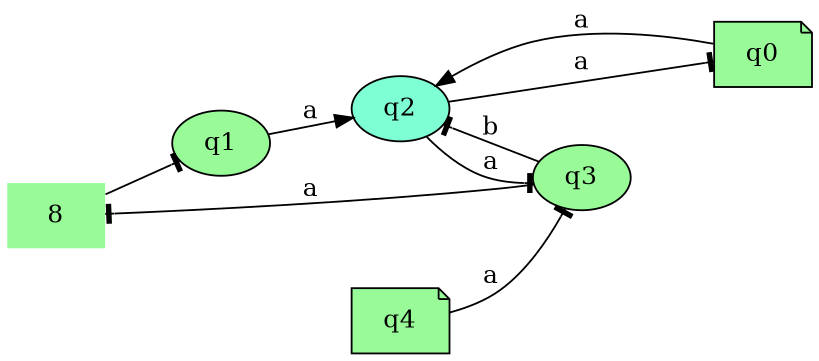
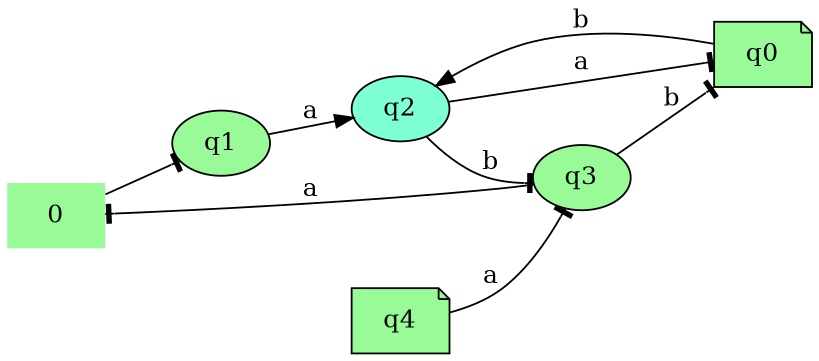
  digraph {
    rankdir=LR
    node [fillcolor=palegreen shape=ellipse style=filled]
    edge [arrowhead=tee]
-   0 [shape=none label=8]
+   0 [shape=none]
    n2 [label=q1]
    n3 [fillcolor=aquamarine label=q2]
    n4 [label=q0 shape=note]
    n5 [label=q3]
    n6 [label=q4 shape=note]
    0 -> n2
    n2 -> n3 [arrowhead=normal label=a]
    n3 -> n4 [label=a]
-   n3 -> n5 [label=a]
-   n4 -> n3 [arrowhead=normal label=a]
+   n3 -> n5 [label=b]
+   n4 -> n3 [arrowhead=normal label=b]
    n5 -> 0 [label=a]
-   n5 -> n3 [label=b]
+   n5 -> n4 [label=b]
    n6 -> n5 [label=a]
  }
